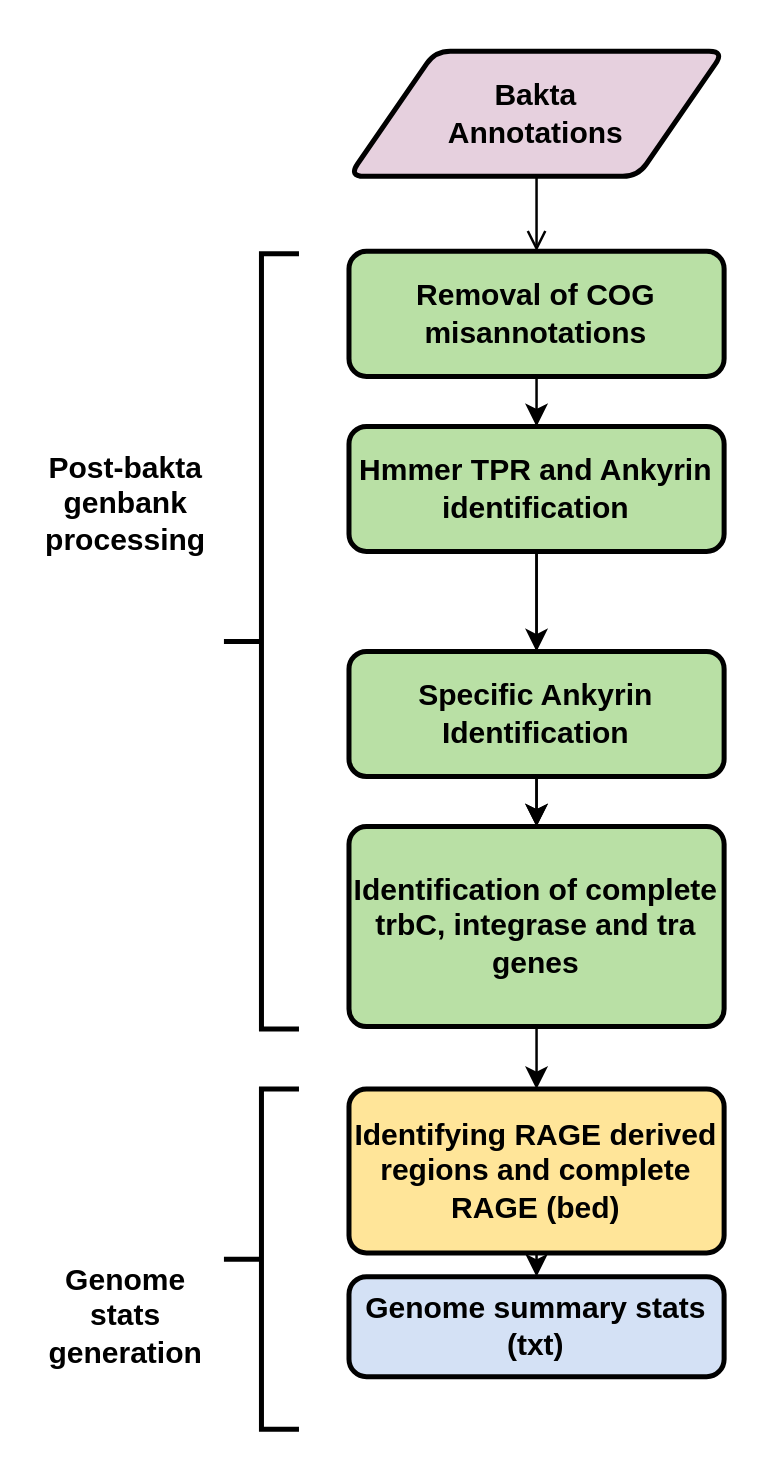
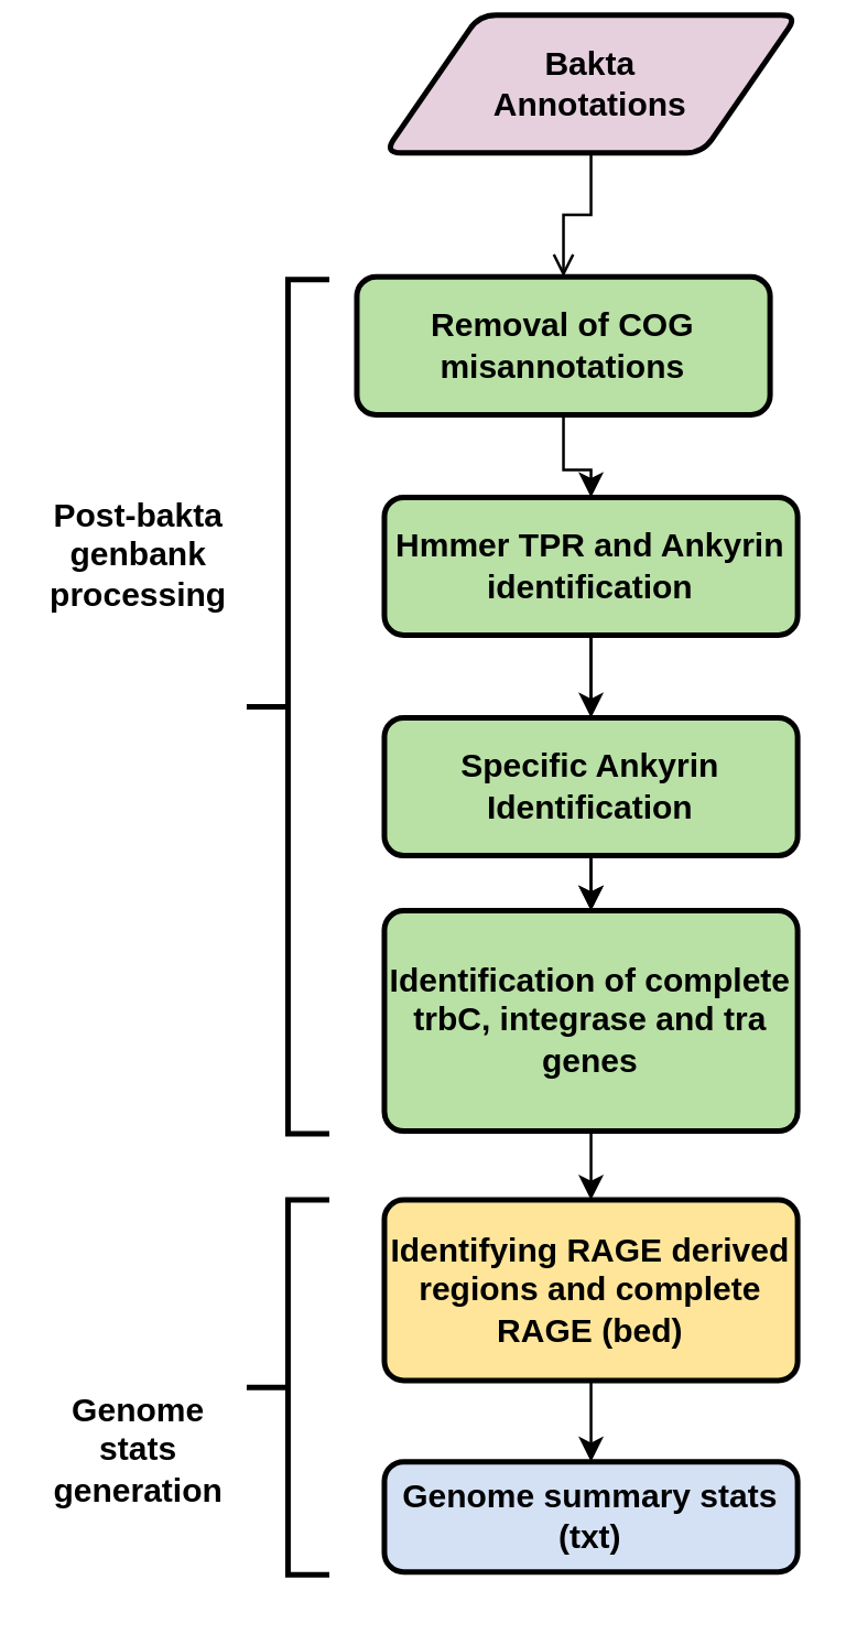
  <mxCell id="0" />
  <mxCell id="1" parent="0" />
  <mxCell id="2" style="edgeStyle=orthogonalEdgeStyle;rounded=0;orthogonalLoop=1;jettySize=auto;html=1;entryX=0.5;entryY=0;entryDx=0;entryDy=0;endArrow=open;" edge="1" parent="1" source="3" target="5"><mxGeometry relative="1" as="geometry" /></mxCell>
- <mxCell id="3" value="&lt;b&gt;Bakta&lt;/b&gt;&lt;div&gt;&lt;b&gt;Annotations&lt;/b&gt;&lt;/div&gt;" style="shape=parallelogram;html=1;strokeWidth=2;perimeter=parallelogramPerimeter;whiteSpace=wrap;rounded=1;arcSize=12;size=0.23;fillStyle=solid;fillColor=#E6D0DE;" vertex="1" parent="1"><mxGeometry x="139" y="20" width="150" height="50" as="geometry" /></mxCell>
+ <mxCell id="3" value="&lt;b&gt;Bakta&lt;/b&gt;&lt;div&gt;&lt;b&gt;Annotations&lt;/b&gt;&lt;/div&gt;" style="shape=parallelogram;html=1;strokeWidth=2;perimeter=parallelogramPerimeter;whiteSpace=wrap;rounded=1;arcSize=12;size=0.23;fillStyle=solid;fillColor=#E6D0DE;" vertex="1" parent="1"><mxGeometry x="139" y="5" width="150" height="50" as="geometry" /></mxCell>
  <mxCell id="4" style="edgeStyle=orthogonalEdgeStyle;rounded=0;orthogonalLoop=1;jettySize=auto;html=1;exitX=0.5;exitY=1;exitDx=0;exitDy=0;" edge="1" parent="1" source="5" target="8"><mxGeometry relative="1" as="geometry" /></mxCell>
- <mxCell id="5" value="&lt;b&gt;Removal of COG misannotations&lt;/b&gt;" style="rounded=1;whiteSpace=wrap;html=1;absoluteArcSize=1;arcSize=14;strokeWidth=2;fillColor=#B9E0A5;" vertex="1" parent="1"><mxGeometry x="139" y="100" width="150" height="50" as="geometry" /></mxCell>
+ <mxCell id="5" value="&lt;b&gt;Removal of COG misannotations&lt;/b&gt;" style="rounded=1;whiteSpace=wrap;html=1;absoluteArcSize=1;arcSize=14;strokeWidth=2;fillColor=#B9E0A5;" vertex="1" parent="1"><mxGeometry x="129" y="100" width="150" height="50" as="geometry" /></mxCell>
  <mxCell id="6" style="edgeStyle=orthogonalEdgeStyle;rounded=0;orthogonalLoop=1;jettySize=auto;html=1;exitX=0.5;exitY=1;exitDx=0;exitDy=0;" edge="1" parent="1" source="8" target="10"><mxGeometry relative="1" as="geometry" /></mxCell>
  <mxCell id="7" value="" style="edgeStyle=orthogonalEdgeStyle;rounded=0;orthogonalLoop=1;jettySize=auto;html=1;" edge="1" parent="1" source="8" target="12"><mxGeometry relative="1" as="geometry" /></mxCell>
- <mxCell id="8" value="&lt;b&gt;Hmmer TPR and Ankyrin identification&lt;/b&gt;" style="rounded=1;whiteSpace=wrap;html=1;absoluteArcSize=1;arcSize=14;strokeWidth=2;fillColor=#B9E0A5;" vertex="1" parent="1"><mxGeometry x="139" y="170" width="150" height="50" as="geometry" /></mxCell>
+ <mxCell id="8" value="&lt;b&gt;Hmmer TPR and Ankyrin identification&lt;/b&gt;" style="rounded=1;whiteSpace=wrap;html=1;absoluteArcSize=1;arcSize=14;strokeWidth=2;fillColor=#B9E0A5;" vertex="1" parent="1"><mxGeometry x="139" y="180" width="150" height="50" as="geometry" /></mxCell>
  <mxCell id="9" style="edgeStyle=orthogonalEdgeStyle;rounded=0;orthogonalLoop=1;jettySize=auto;html=1;exitX=0.5;exitY=1;exitDx=0;exitDy=0;entryX=0.5;entryY=0;entryDx=0;entryDy=0;" edge="1" parent="1" source="10" target="12"><mxGeometry relative="1" as="geometry" /></mxCell>
  <mxCell id="10" value="&lt;b&gt;Specific Ankyrin Identification&lt;/b&gt;" style="rounded=1;whiteSpace=wrap;html=1;absoluteArcSize=1;arcSize=14;strokeWidth=2;fillColor=#B9E0A5;" vertex="1" parent="1"><mxGeometry x="139" y="260" width="150" height="50" as="geometry" /></mxCell>
  <mxCell id="11" style="edgeStyle=orthogonalEdgeStyle;rounded=0;orthogonalLoop=1;jettySize=auto;html=1;exitX=0.5;exitY=1;exitDx=0;exitDy=0;entryX=0.5;entryY=0;entryDx=0;entryDy=0;" edge="1" parent="1" source="12" target="14"><mxGeometry relative="1" as="geometry" /></mxCell>
  <mxCell id="12" value="&lt;b&gt;Identification of complete trbC, integrase and tra genes&lt;/b&gt;" style="rounded=1;whiteSpace=wrap;html=1;absoluteArcSize=1;arcSize=14;strokeWidth=2;fillColor=#B9E0A5;" vertex="1" parent="1"><mxGeometry x="139" y="330" width="150" height="80" as="geometry" /></mxCell>
  <mxCell id="13" style="edgeStyle=orthogonalEdgeStyle;rounded=0;orthogonalLoop=1;jettySize=auto;html=1;exitX=0.5;exitY=1;exitDx=0;exitDy=0;entryX=0.5;entryY=0;entryDx=0;entryDy=0;" edge="1" parent="1" source="14" target="15"><mxGeometry relative="1" as="geometry" /></mxCell>
  <mxCell id="14" value="&lt;b&gt;Identifying RAGE derived regions and complete RAGE (bed)&lt;/b&gt;" style="rounded=1;whiteSpace=wrap;html=1;absoluteArcSize=1;arcSize=14;strokeWidth=2;fillColor=#FFE599;" vertex="1" parent="1"><mxGeometry x="139" y="435" width="150" height="65.5" as="geometry" /></mxCell>
- <mxCell id="15" value="&lt;b&gt;Genome summary stats (txt)&lt;/b&gt;" style="rounded=1;whiteSpace=wrap;html=1;absoluteArcSize=1;arcSize=14;strokeWidth=2;fillColor=#D4E1F5;" vertex="1" parent="1"><mxGeometry x="139" y="510" width="150" height="40" as="geometry" /></mxCell>
+ <mxCell id="15" value="&lt;b&gt;Genome summary stats (txt)&lt;/b&gt;" style="rounded=1;whiteSpace=wrap;html=1;absoluteArcSize=1;arcSize=14;strokeWidth=2;fillColor=#D4E1F5;" vertex="1" parent="1"><mxGeometry x="139" y="530" width="150" height="40" as="geometry" /></mxCell>
  <mxCell id="16" value="" style="strokeWidth=2;html=1;shape=mxgraph.flowchart.annotation_2;align=left;labelPosition=right;pointerEvents=1;" vertex="1" parent="1"><mxGeometry x="89" y="101" width="30" height="310" as="geometry" /></mxCell>
  <mxCell id="17" value="&lt;b&gt;Post-bakta genbank processing&lt;/b&gt;" style="text;html=1;align=center;verticalAlign=middle;whiteSpace=wrap;rounded=0;" vertex="1" parent="1"><mxGeometry x="20" y="186" width="60" height="30" as="geometry" /></mxCell>
  <mxCell id="18" value="" style="strokeWidth=2;html=1;shape=mxgraph.flowchart.annotation_2;align=left;labelPosition=right;pointerEvents=1;" vertex="1" parent="1"><mxGeometry x="89" y="435" width="30" height="136" as="geometry" /></mxCell>
  <mxCell id="19" value="&lt;b&gt;Genome stats generation&lt;/b&gt;" style="text;html=1;align=center;verticalAlign=middle;whiteSpace=wrap;rounded=0;" vertex="1" parent="1"><mxGeometry x="20" y="511" width="60" height="30" as="geometry" /></mxCell>
